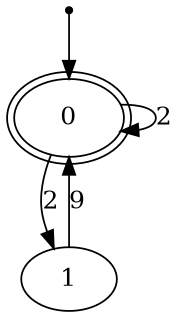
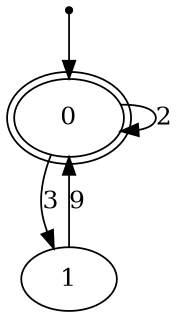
  digraph {
    F0 [shape=point]
    0 [peripheries=2]
    1
    F0 -> 0
    0 -> 0 [label=2]
-   0 -> 1 [label=2]
+   0 -> 1 [label=3]
    1 -> 0 [label=9]
  }
